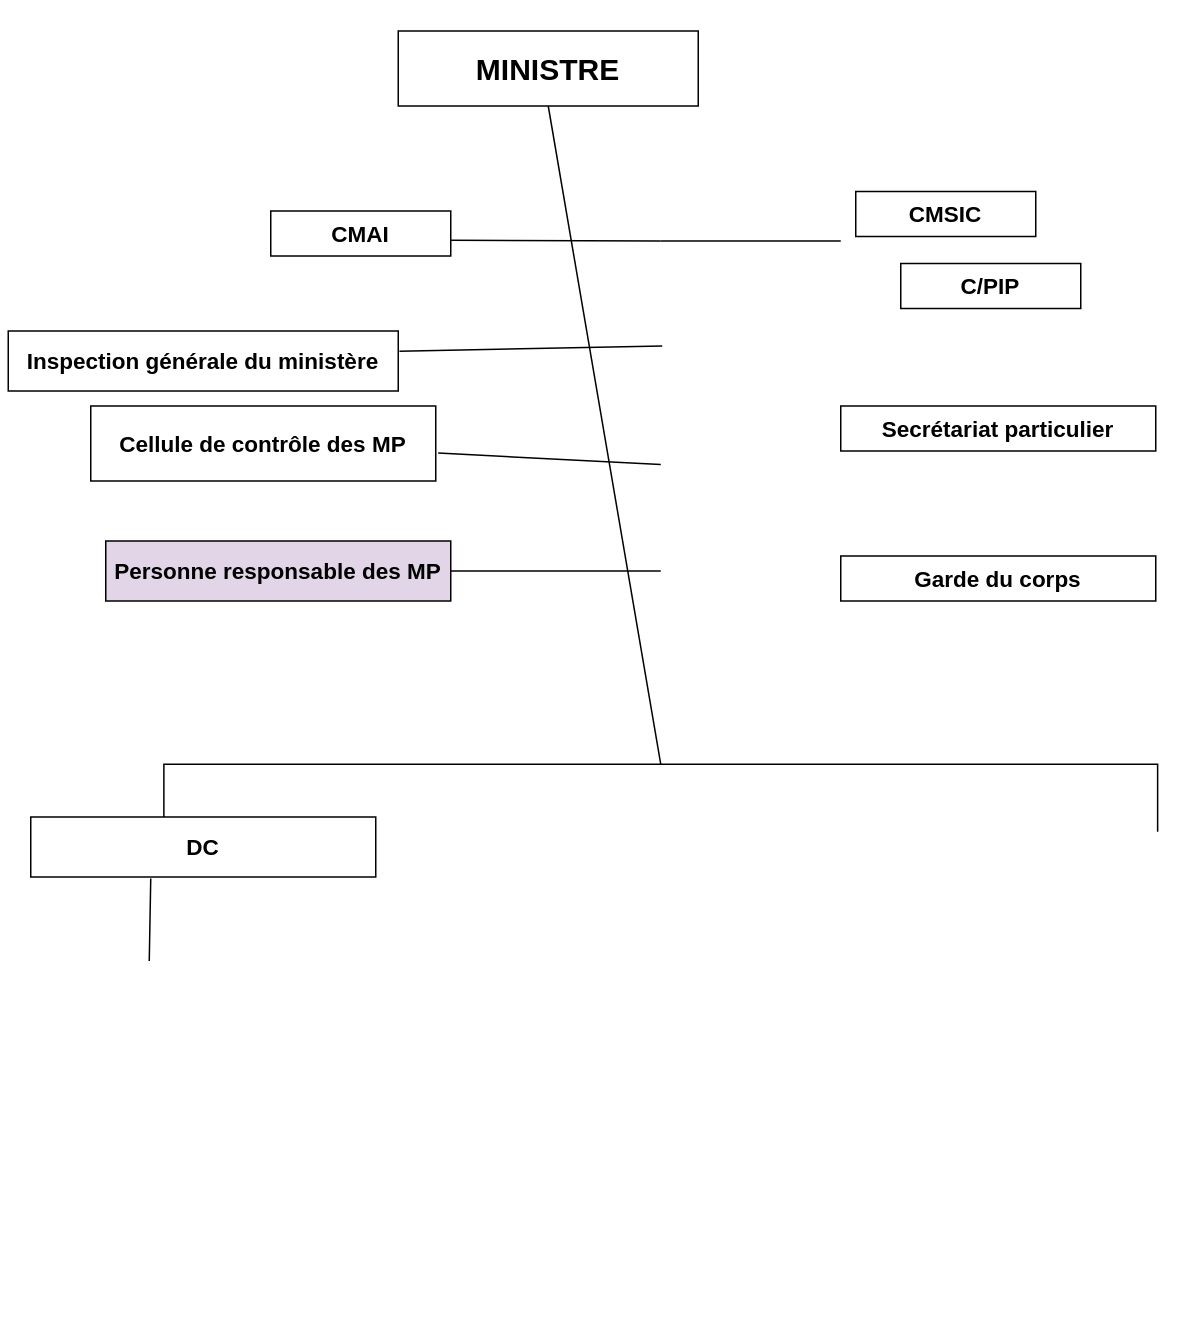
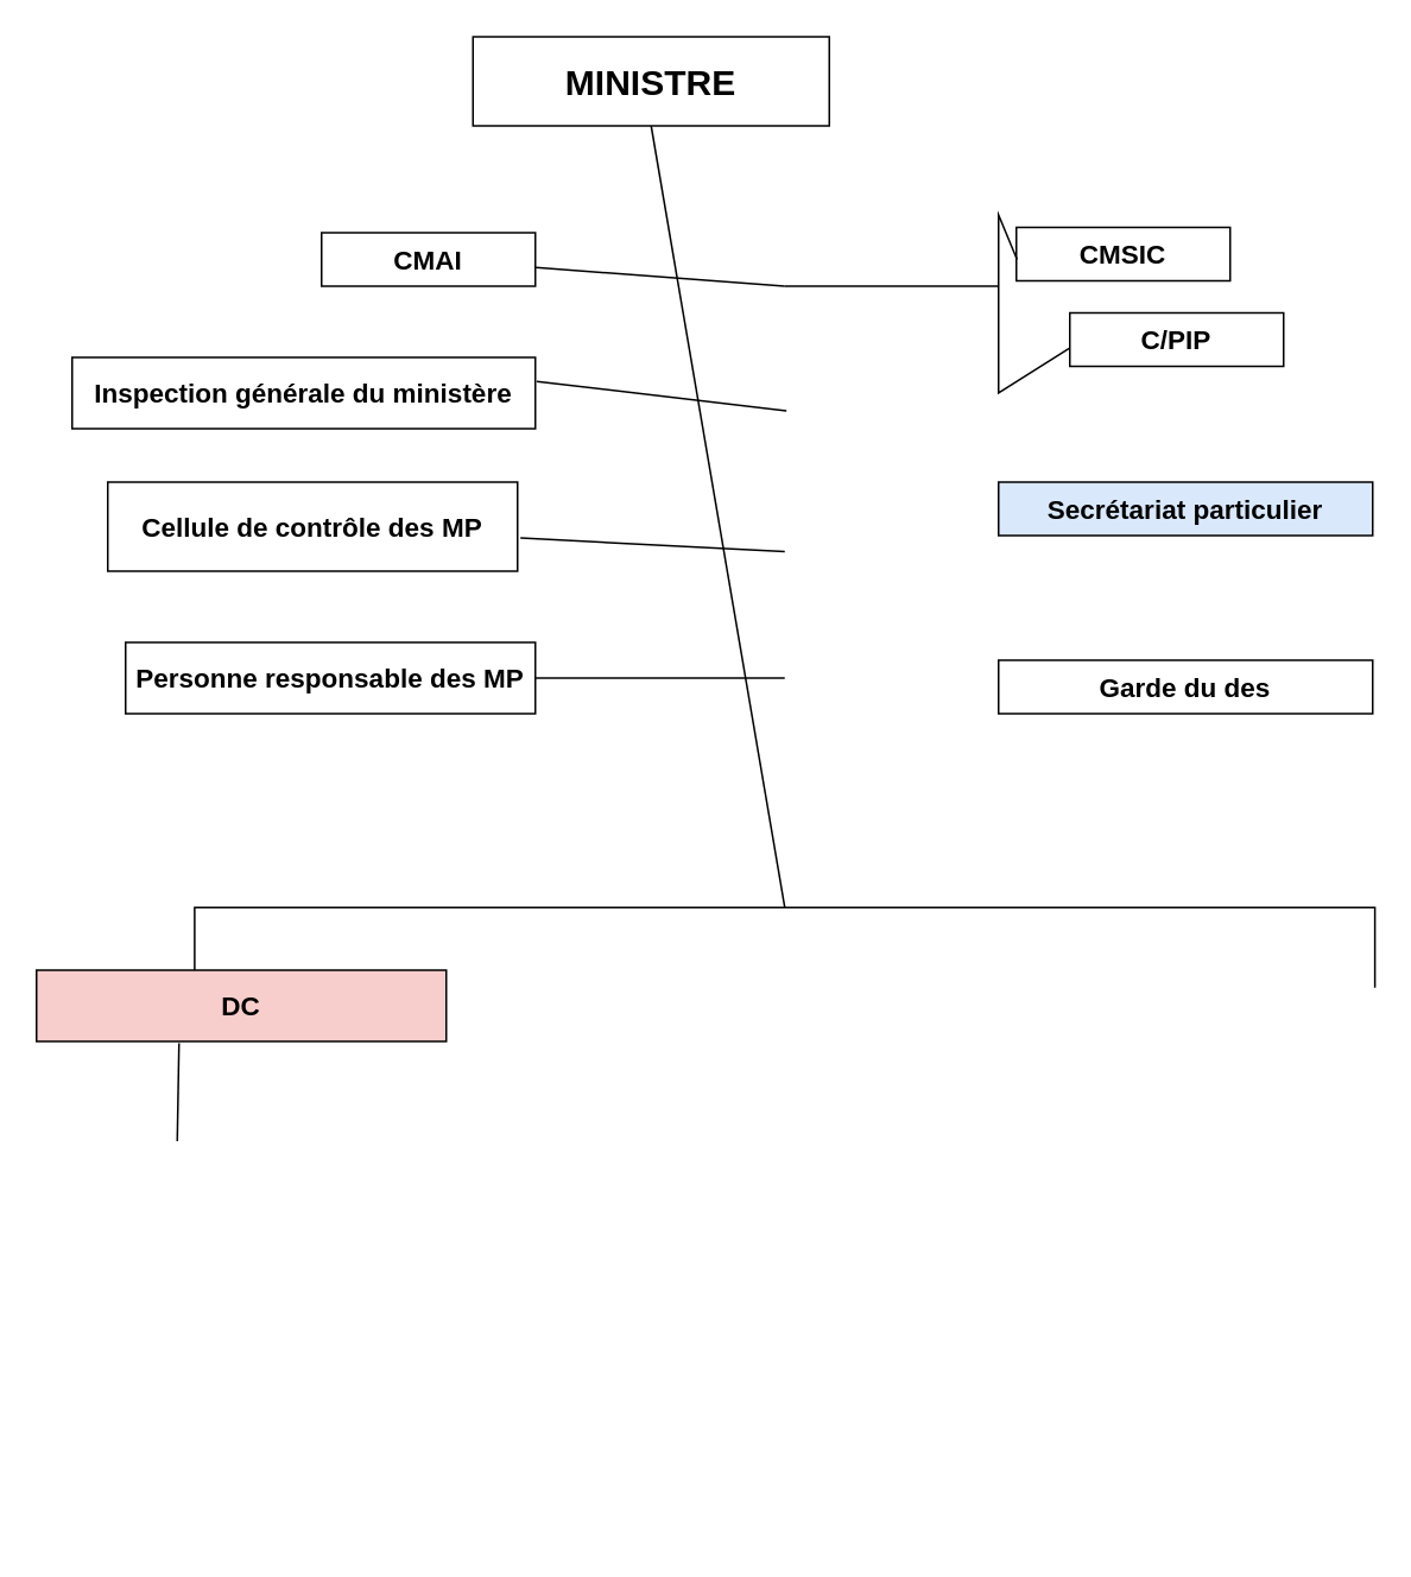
  <mxCell id="0" />
  <mxCell id="1" parent="0" />
  <mxCell id="2" value="&lt;font style=&quot;font-size: 20px;&quot;&gt;MINISTRE&lt;/font&gt;" style="rounded=0;whiteSpace=wrap;html=1;strokeWidth=1;fontSize=15;fontStyle=1" vertex="1" parent="1"><mxGeometry x="265" y="20" width="200" height="50" as="geometry" /></mxCell>
- <mxCell id="3" value="CMAI" style="rounded=0;whiteSpace=wrap;html=1;strokeWidth=1;fontSize=15;fontStyle=1" vertex="1" parent="1"><mxGeometry x="180" y="140" width="120" height="30" as="geometry" /></mxCell>
+ <mxCell id="3" value="CMAI" style="rounded=0;whiteSpace=wrap;html=1;strokeWidth=1;fontSize=15;fontStyle=1" vertex="1" parent="1"><mxGeometry x="180" y="130" width="120" height="30" as="geometry" /></mxCell>
  <mxCell id="4" value="" style="endArrow=none;html=1;rounded=0;entryX=0.5;entryY=1;entryDx=0;entryDy=0;strokeWidth=1;fontSize=15;fontStyle=1;exitX=0;exitY=0.5;exitDx=0;exitDy=0;exitPerimeter=0;" edge="1" parent="1" source="18" target="2"><mxGeometry width="50" height="50" relative="1" as="geometry"><mxPoint x="440" y="440" as="sourcePoint" /><mxPoint x="350" y="150" as="targetPoint" /></mxGeometry></mxCell>
  <mxCell id="5" value="" style="endArrow=none;html=1;rounded=0;exitX=1.002;exitY=0.652;exitDx=0;exitDy=0;exitPerimeter=0;strokeWidth=1;fontSize=15;fontStyle=1" edge="1" parent="1" source="3"><mxGeometry width="50" height="50" relative="1" as="geometry"><mxPoint x="250" y="260" as="sourcePoint" /><mxPoint x="440" y="160" as="targetPoint" /></mxGeometry></mxCell>
  <mxCell id="6" value="CMSIC" style="rounded=0;whiteSpace=wrap;html=1;strokeWidth=1;fontSize=15;fontStyle=1" vertex="1" parent="1"><mxGeometry x="570" y="127" width="120" height="30" as="geometry" /></mxCell>
  <mxCell id="7" value="C/PIP" style="rounded=0;whiteSpace=wrap;html=1;strokeWidth=1;fontSize=15;fontStyle=1" vertex="1" parent="1"><mxGeometry x="600" y="175" width="120" height="30" as="geometry" /></mxCell>
+ <mxCell id="8" value="" style="endArrow=none;html=1;rounded=0;entryX=0.003;entryY=0.6;entryDx=0;entryDy=0;entryPerimeter=0;exitX=-0.003;exitY=0.664;exitDx=0;exitDy=0;exitPerimeter=0;strokeWidth=1;fontSize=15;fontStyle=1" edge="1" parent="1" source="7" target="6"><mxGeometry width="50" height="50" relative="1" as="geometry"><mxPoint x="500" y="180" as="sourcePoint" /><mxPoint x="550" y="130" as="targetPoint" /><Array as="points"><mxPoint x="560" y="220" /><mxPoint x="560" y="120" /></Array></mxGeometry></mxCell>
  <mxCell id="9" value="" style="endArrow=none;html=1;rounded=0;strokeWidth=1;fontSize=15;fontStyle=1" edge="1" parent="1"><mxGeometry width="50" height="50" relative="1" as="geometry"><mxPoint x="440" y="160" as="sourcePoint" /><mxPoint x="560" y="160" as="targetPoint" /></mxGeometry></mxCell>
- <mxCell id="10" value="Inspection générale du ministère" style="rounded=0;whiteSpace=wrap;html=1;strokeWidth=1;fontSize=15;fontStyle=1" vertex="1" parent="1"><mxGeometry x="5" y="220" width="260" height="40" as="geometry" /></mxCell>
+ <mxCell id="10" value="Inspection générale du ministère" style="rounded=0;whiteSpace=wrap;html=1;strokeWidth=1;fontSize=15;fontStyle=1" vertex="1" parent="1"><mxGeometry y="200" width="260" height="40" as="geometry" x="40" /></mxCell>
  <mxCell id="11" value="Cellule de contrôle des MP" style="rounded=0;whiteSpace=wrap;html=1;strokeWidth=1;fontSize=15;fontStyle=1" vertex="1" parent="1"><mxGeometry x="60" y="270" width="230" height="50" as="geometry" /></mxCell>
- <mxCell id="12" value="Personne responsable des MP" style="rounded=0;whiteSpace=wrap;html=1;strokeWidth=1;fontSize=15;fontStyle=1;fillColor=#e1d5e7;" vertex="1" parent="1"><mxGeometry x="70" y="360" width="230" height="40" as="geometry" /></mxCell>
- <mxCell id="13" value="Secrétariat particulier" style="rounded=0;whiteSpace=wrap;html=1;strokeWidth=1;fontSize=15;fontStyle=1" vertex="1" parent="1"><mxGeometry x="560" y="270" width="210" height="30" as="geometry" /></mxCell>
- <mxCell id="14" value="Garde du corps" style="rounded=0;whiteSpace=wrap;html=1;strokeWidth=1;fontSize=15;fontStyle=1" vertex="1" parent="1"><mxGeometry x="560" y="370" width="210" height="30" as="geometry" /></mxCell>
+ <mxCell id="12" value="Personne responsable des MP" style="rounded=0;whiteSpace=wrap;html=1;strokeWidth=1;fontSize=15;fontStyle=1" vertex="1" parent="1"><mxGeometry x="70" y="360" width="230" height="40" as="geometry" /></mxCell>
+ <mxCell id="13" value="Secrétariat particulier" style="rounded=0;whiteSpace=wrap;html=1;strokeWidth=1;fontSize=15;fontStyle=1;fillColor=#dae8fc;" vertex="1" parent="1"><mxGeometry x="560" y="270" width="210" height="30" as="geometry" /></mxCell>
+ <mxCell id="14" value="Garde du des" style="rounded=0;whiteSpace=wrap;html=1;strokeWidth=1;fontSize=15;fontStyle=1" vertex="1" parent="1"><mxGeometry x="560" y="370" width="210" height="30" as="geometry" /></mxCell>
  <mxCell id="15" value="" style="endArrow=none;html=1;rounded=0;exitX=1.003;exitY=0.337;exitDx=0;exitDy=0;exitPerimeter=0;strokeWidth=1;fontSize=15;fontStyle=1" edge="1" parent="1" source="10"><mxGeometry width="50" height="50" relative="1" as="geometry"><mxPoint x="310" y="200" as="sourcePoint" /><mxPoint x="441" y="230" as="targetPoint" /></mxGeometry></mxCell>
  <mxCell id="16" value="" style="endArrow=none;html=1;rounded=0;exitX=1.007;exitY=0.628;exitDx=0;exitDy=0;exitPerimeter=0;strokeWidth=1;fontSize=15;fontStyle=1" edge="1" parent="1" source="11"><mxGeometry width="50" height="50" relative="1" as="geometry"><mxPoint x="300" y="284.64" as="sourcePoint" /><mxPoint x="440" y="309" as="targetPoint" /></mxGeometry></mxCell>
  <mxCell id="17" value="" style="endArrow=none;html=1;rounded=0;exitX=1;exitY=0.5;exitDx=0;exitDy=0;strokeWidth=1;fontSize=15;fontStyle=1" edge="1" parent="1" source="12"><mxGeometry width="50" height="50" relative="1" as="geometry"><mxPoint x="312" y="311" as="sourcePoint" /><mxPoint x="440" y="380" as="targetPoint" /></mxGeometry></mxCell>
  <mxCell id="18" value="" style="strokeWidth=1;html=1;shape=mxgraph.flowchart.annotation_1;align=left;pointerEvents=1;rotation=90;" vertex="1" parent="1"><mxGeometry x="417.5" y="200" width="45" height="662.5" as="geometry" /></mxCell>
- <mxCell id="19" value="DC" style="rounded=0;whiteSpace=wrap;html=1;strokeWidth=1;fontSize=15;fontStyle=1" vertex="1" parent="1"><mxGeometry x="20" y="544" width="230" height="40" as="geometry" /></mxCell>
+ <mxCell id="19" value="DC" style="rounded=0;whiteSpace=wrap;html=1;strokeWidth=1;fontSize=15;fontStyle=1;fillColor=#f8cecc;" vertex="1" parent="1"><mxGeometry x="20" y="544" width="230" height="40" as="geometry" /></mxCell>
  <mxCell id="20" value="" style="endArrow=none;html=1;rounded=0;" edge="1" parent="1"><mxGeometry width="50" height="50" relative="1" as="geometry"><mxPoint x="99" y="640" as="sourcePoint" /><mxPoint x="100" y="585" as="targetPoint" /></mxGeometry></mxCell>
